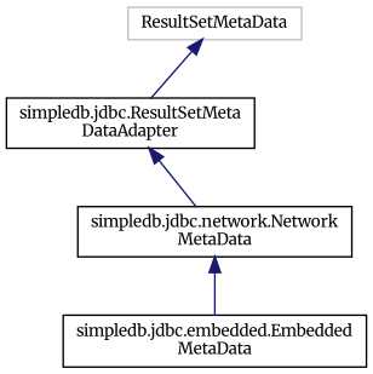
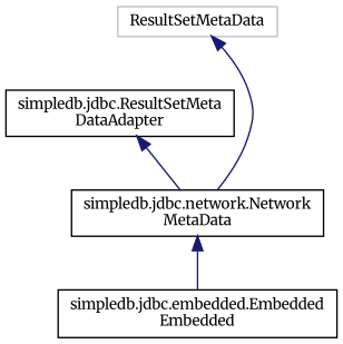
  digraph {
    fontname=Merriweather
    rankdir=TB
    node [color=black fillcolor=white fontname=Merriweather fontsize=10 shape=record style=filled]
    edge [color=midnightblue dir=back fontname=Merriweather fontsize=10 labelfontname=Helvetica labelfontsize=10 style=solid]
    n1 [color=grey75 height=0.2 label=ResultSetMetaData width=0.4]
    n2 [height=0.2 label="simpledb.jdbc.ResultSetMeta\lDataAdapter" width=0.4]
    n3 [height=0.2 label="simpledb.jdbc.network.Network\lMetaData" width=0.4]
-   n4 [height=0.2 label="simpledb.jdbc.embedded.Embedded\lMetaData" width=0.4]
-   n1 -> n2
+   n4 [height=0.2 label="simpledb.jdbc.embedded.Embedded\lEmbedded" width=0.4]
+   n1 -> n3
    n2 -> n3
    n3 -> n4
  }
